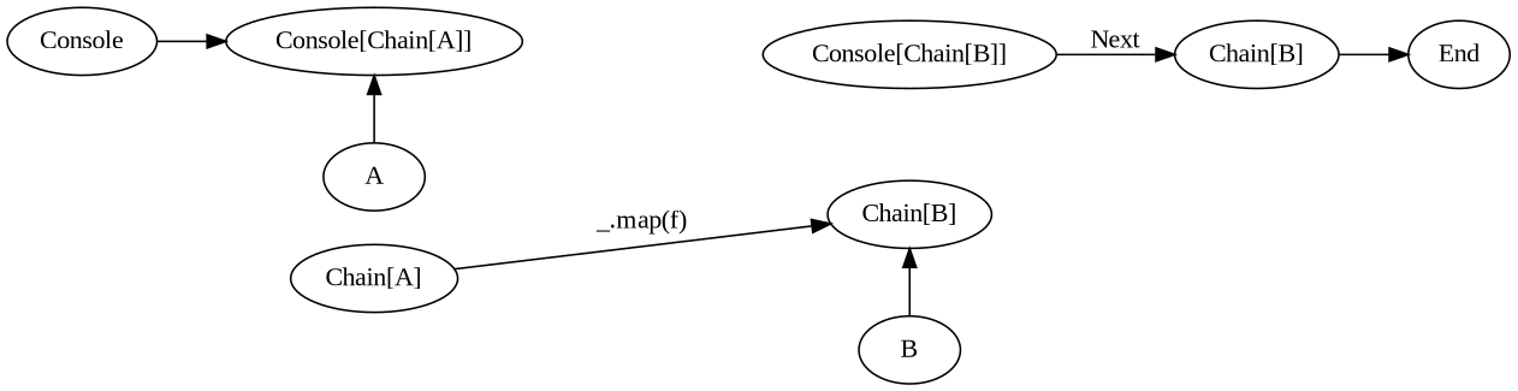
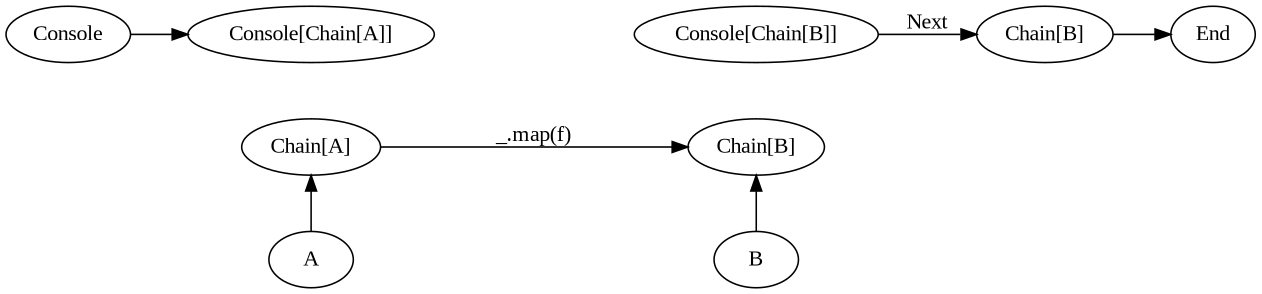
  digraph {
    fontname="Liberation Serif"
    rankdir=LR
    node [fontname="Liberation Serif"]
    edge [fontname="Liberation Serif"]
    n1 [label="Chain[A]"]
    A
    n3 [label="Console[Chain[A]]"]
    n4 [label="Chain[B]"]
    B
    n6 [label="Console[Chain[B]]"]
    n7 [label="Chain[B]"]
    n8 [label=Console]
    End
    subgraph sub_1 {
      rank=same
      n1
      A
      n3
    }
    subgraph sub_2 {
      rank=same
      n4
      B
      n6
    }
-   n3 -> A [dir=back]
+   n1 -> A [dir=back]
    n1 -> n4 [label="_.map(f)"]
    n3 -> n1 [dir=back style=invis]
    n3 -> n6 [label="_.map(_.map(f))" style=invis]
    n4 -> B [dir=back]
    n6 -> n4 [dir=back style=invis]
    n6 -> n7 [label=Next]
    n7 -> End
    n8 -> n3
  }
